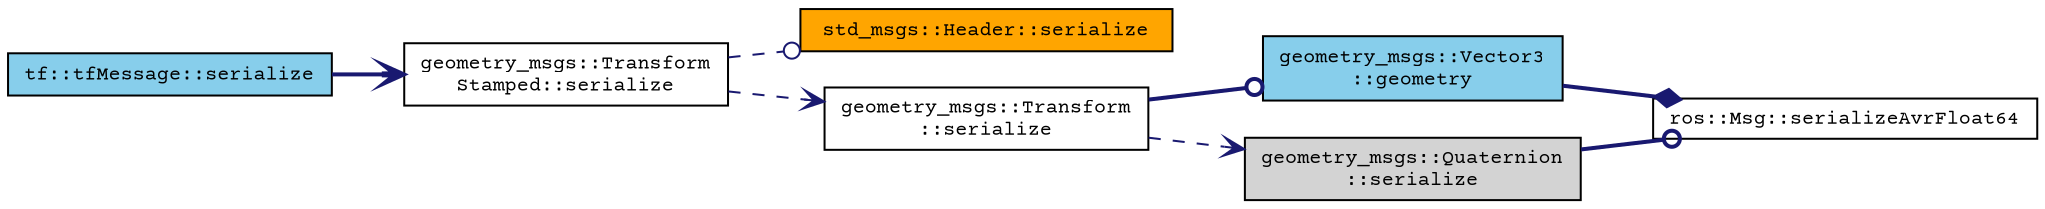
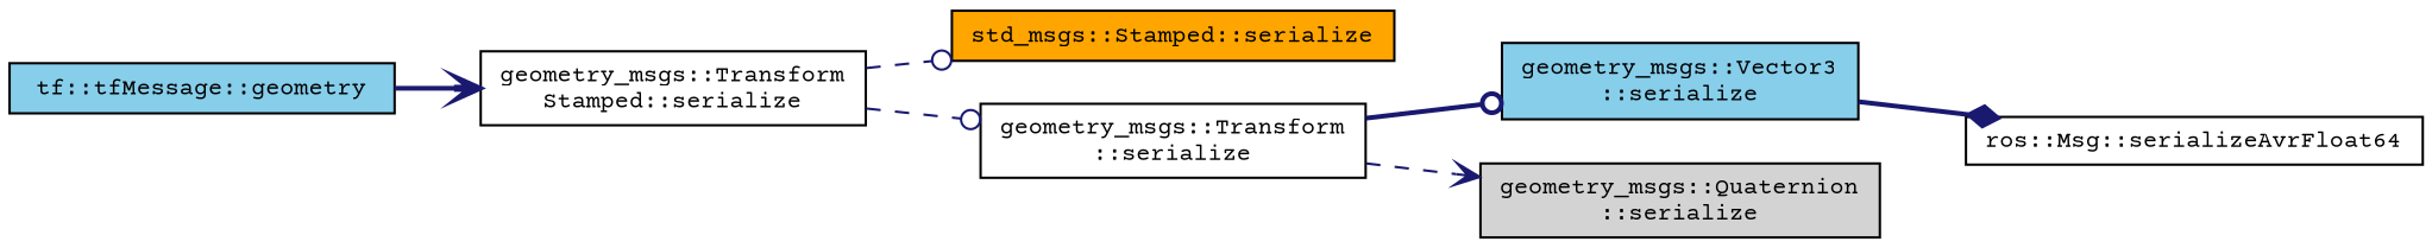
  digraph {
    fontname="Courier Prime"
    rankdir=LR
    node [color=black fillcolor=white fontname="Courier Prime" fontsize=10 shape=record style=filled]
    edge [arrowhead=odot color=midnightblue fontname="Courier Prime" fontsize=10 labelfontname=Helvetica labelfontsize=10 style=bold]
-   n1 [fillcolor=skyblue fontcolor=black height=0.2 label="tf::tfMessage::serialize" width=0.4]
+   n1 [fillcolor=skyblue fontcolor=black height=0.2 label="tf::tfMessage::geometry" width=0.4]
    n2 [height=0.2 label="geometry_msgs::Transform\lStamped::serialize" width=0.4]
-   n3 [fillcolor=orange height=0.2 label="std_msgs::Header::serialize" width=0.4]
+   n3 [fillcolor=orange height=0.2 label="std_msgs::Stamped::serialize" width=0.4]
    n4 [height=0.2 label="geometry_msgs::Transform\l::serialize" width=0.4]
-   n5 [fillcolor=skyblue height=0.2 label="geometry_msgs::Vector3\l::geometry" width=0.4]
+   n5 [fillcolor=skyblue height=0.2 label="geometry_msgs::Vector3\l::serialize" width=0.4]
    n6 [fillcolor=lightgrey height=0.2 label="geometry_msgs::Quaternion\l::serialize" width=0.4]
    n7 [height=0.2 label="ros::Msg::serializeAvrFloat64" width=0.4]
    n1 -> n2 [arrowhead=vee]
    n2 -> n3 [style=dashed]
-   n2 -> n4 [arrowhead=vee style=dashed]
+   n2 -> n4 [style=dashed]
    n4 -> n5
    n4 -> n6 [arrowhead=vee style=dashed]
    n5 -> n7 [arrowhead=diamond]
-   n6 -> n7
  }
